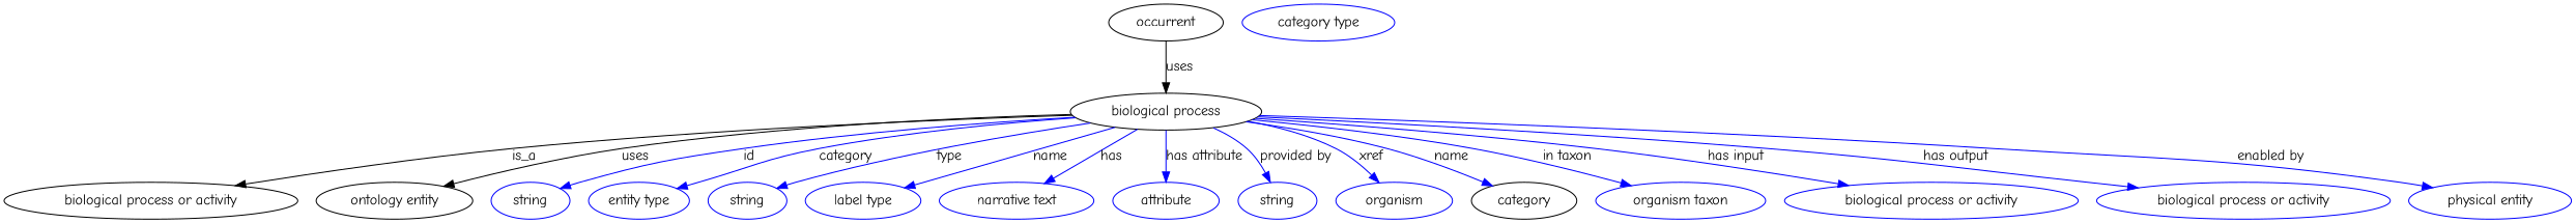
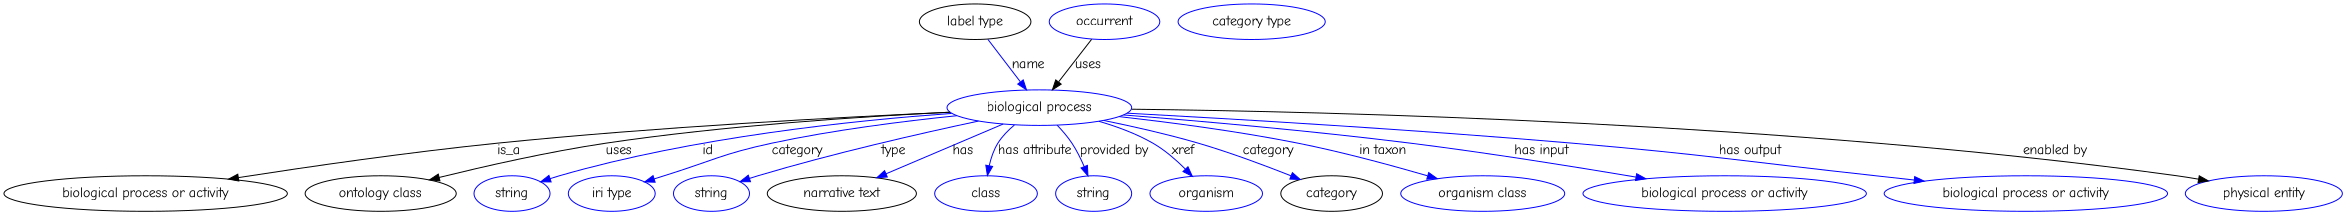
  digraph {
    fontname="Comic Neue"
    node [fontname="Comic Neue" color=blue]
    edge [fontname="Comic Neue" color=blue style=solid]
-   n1 [height=0.5 label="biological process" width=2.5998 color=""]
+   n1 [height=0.5 label="biological process" width=2.5998]
    "biological process or activity" [height=0.5 width=3.9899 color=""]
-   "ontology class" [height=0.5 width=2.1304 label="ontology entity" color=""]
+   "ontology class" [height=0.5 width=2.1304 color=""]
    n4 [height=0.5 label=string width=1.0652]
-   n5 [height=0.5 label="entity type" width=1.2277]
+   n5 [height=0.5 label="iri type" width=1.2277]
    n6 [height=0.5 label=string width=1.0652]
-   n7 [height=0.5 label="label type" width=1.5707]
-   n8 [height=0.5 label="narrative text" width=2.0943]
-   n9 [height=0.5 label=attribute width=1.4443]
+   n7 [color=black height=0.5 label="label type" width=1.5707]
+   n8 [color=black height=0.5 label="narrative text" width=2.0943]
+   n9 [height=0.5 label=class width=1.4443]
    n10 [height=0.5 label=string width=1.0652]
    n11 [height=0.5 label=organism width=1.5887]
    category [height=0.5 width=1.4263 color=""]
-   n13 [height=0.5 label="organism taxon" width=2.3109]
+   n13 [height=0.5 label="organism class" width=2.3109]
    n14 [height=0.5 label="biological process or activity" width=3.9899]
    n15 [height=0.5 label="biological process or activity" width=3.9899]
    n16 [height=0.5 label="physical entity" width=2.2026]
-   occurrent [height=0.5 width=1.5526 color=""]
+   occurrent [height=0.5 width=1.5526]
    n18 [height=0.5 label="category type" width=2.0762]
    n1 -> "biological process or activity" [label=is_a color="" style=""]
    n1 -> "ontology class" [label=uses color="" style=""]
    n1 -> n4 [label=id]
    n1 -> n5 [label=category]
    n1 -> n6 [label=type]
-   n1 -> n7 [label=name]
+   n7 -> n1 [label=name]
    n1 -> n8 [label=has]
    n1 -> n9 [label="has attribute"]
    n1 -> n10 [label="provided by"]
    n1 -> n11 [label=xref]
-   n1 -> category [label=name]
+   n1 -> category [label=category]
    n1 -> n13 [label="in taxon"]
    n1 -> n14 [label="has input"]
    n1 -> n15 [label="has output"]
-   n1 -> n16 [label="enabled by"]
+   n1 -> n16 [color=black label="enabled by"]
    occurrent -> n1 [label=uses color="" style=""]
  }
